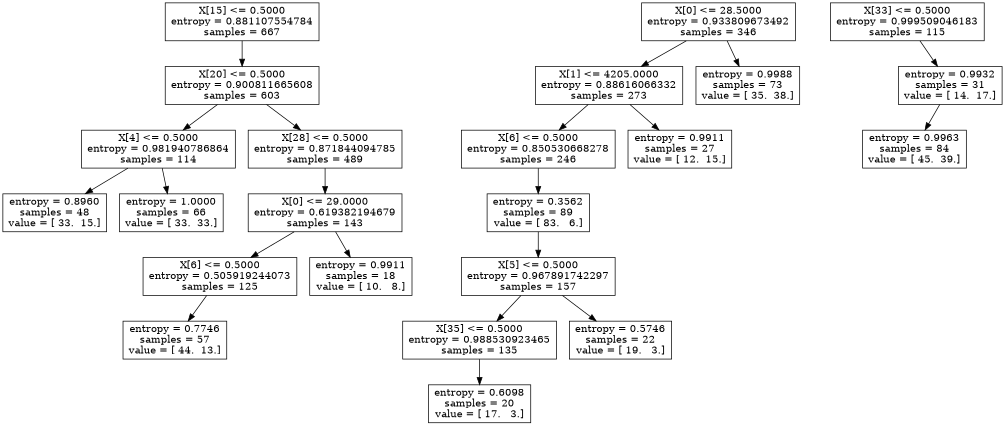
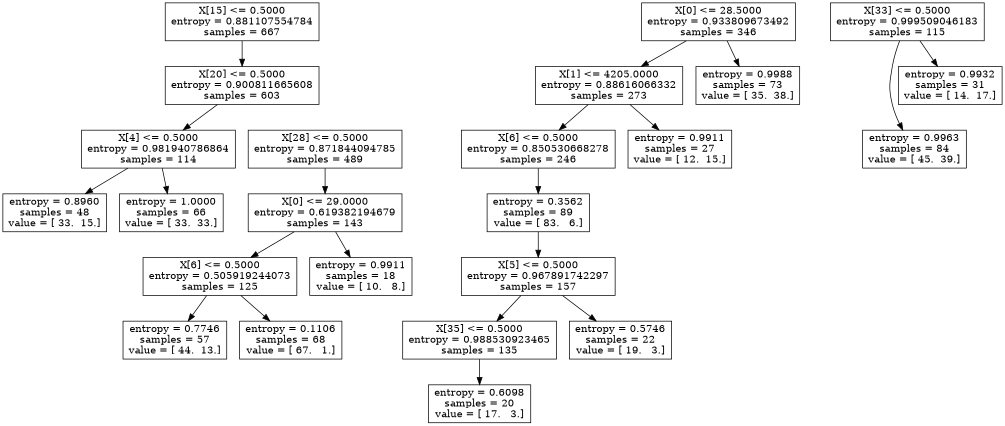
  digraph {
    node [shape=box]
    n1 [label="X[15] <= 0.5000\nentropy = 0.881107554784\nsamples = 667"]
    n2 [label="X[20] <= 0.5000\nentropy = 0.900811665608\nsamples = 603"]
    n3 [label="X[4] <= 0.5000\nentropy = 0.981940786864\nsamples = 114"]
    n4 [label="X[28] <= 0.5000\nentropy = 0.871844094785\nsamples = 489"]
    n5 [label="entropy = 0.8960\nsamples = 48\nvalue = [ 33.  15.]"]
    n6 [label="entropy = 1.0000\nsamples = 66\nvalue = [ 33.  33.]"]
    n7 [label="X[0] <= 29.0000\nentropy = 0.619382194679\nsamples = 143"]
    n8 [label="X[0] <= 28.5000\nentropy = 0.933809673492\nsamples = 346"]
    n9 [label="X[1] <= 4205.0000\nentropy = 0.88616066332\nsamples = 273"]
    n10 [label="entropy = 0.9988\nsamples = 73\nvalue = [ 35.  38.]"]
    n11 [label="X[6] <= 0.5000\nentropy = 0.505919244073\nsamples = 125"]
    n12 [label="entropy = 0.9911\nsamples = 18\nvalue = [ 10.   8.]"]
    n13 [label="X[6] <= 0.5000\nentropy = 0.850530668278\nsamples = 246"]
    n14 [label="entropy = 0.9911\nsamples = 27\nvalue = [ 12.  15.]"]
    n15 [label="entropy = 0.3562\nsamples = 89\nvalue = [ 83.   6.]"]
    n16 [label="X[5] <= 0.5000\nentropy = 0.967891742297\nsamples = 157"]
    n17 [label="X[35] <= 0.5000\nentropy = 0.988530923465\nsamples = 135"]
    n18 [label="entropy = 0.5746\nsamples = 22\nvalue = [ 19.   3.]"]
    n19 [label="entropy = 0.6098\nsamples = 20\nvalue = [ 17.   3.]"]
    n20 [label="X[33] <= 0.5000\nentropy = 0.999509046183\nsamples = 115"]
    n21 [label="entropy = 0.9963\nsamples = 84\nvalue = [ 45.  39.]"]
    n22 [label="entropy = 0.9932\nsamples = 31\nvalue = [ 14.  17.]"]
    n23 [label="entropy = 0.7746\nsamples = 57\nvalue = [ 44.  13.]"]
+   n24 [label="entropy = 0.1106\nsamples = 68\nvalue = [ 67.   1.]"]
    n1 -> n2
    n2 -> n3
-   n2 -> n4
    n3 -> n5
    n3 -> n6
    n4 -> n7
    n7 -> n11
    n7 -> n12
    n8 -> n9
    n8 -> n10
    n9 -> n13
    n9 -> n14
    n11 -> n23
+   n11 -> n24
    n13 -> n15
    n15 -> n16
    n16 -> n17
    n16 -> n18
    n17 -> n19
-   n22 -> n21
+   n20 -> n21
    n20 -> n22
  }
